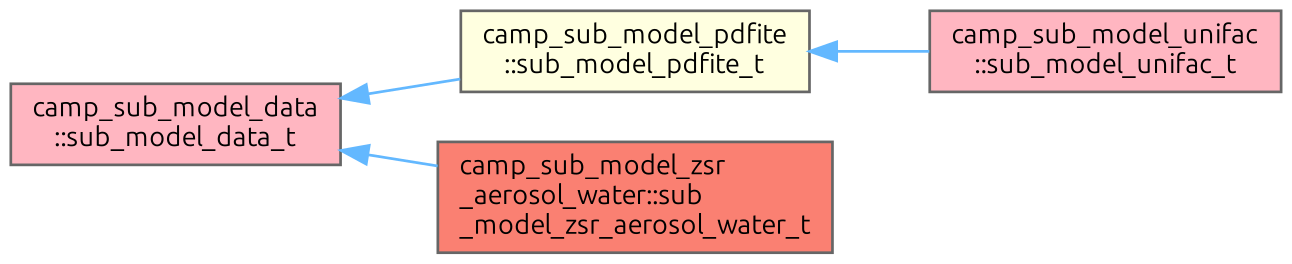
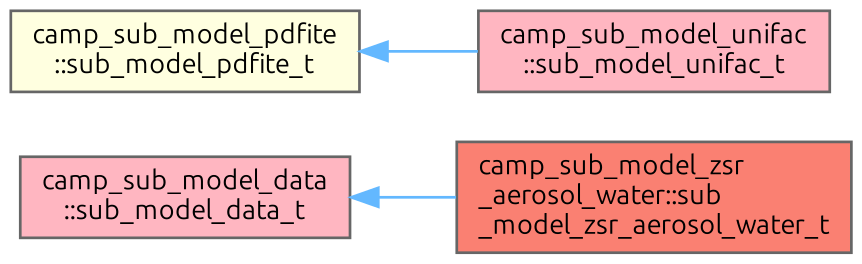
  digraph {
    fontname=Ubuntu
    rankdir=LR
    node [color=gray40 fillcolor=lightpink fontname=Ubuntu fontsize=10 shape=box style=filled]
    edge [color=steelblue1 dir=back fontname=Ubuntu fontsize=10 labelfontname=Helvetica labelfontsize=10 style=solid]
    n1 [fontcolor=black height=0.2 label="camp_sub_model_data\l::sub_model_data_t" width=0.4]
    n2 [fillcolor=lightyellow height=0.2 label="camp_sub_model_pdfite\l::sub_model_pdfite_t" width=0.4]
    n3 [fillcolor=salmon height=0.2 label="camp_sub_model_zsr\l_aerosol_water::sub\l_model_zsr_aerosol_water_t" width=0.4]
    n4 [height=0.2 label="camp_sub_model_unifac\l::sub_model_unifac_t" width=0.4]
-   n1 -> n2
    n1 -> n3
    n2 -> n4
  }
